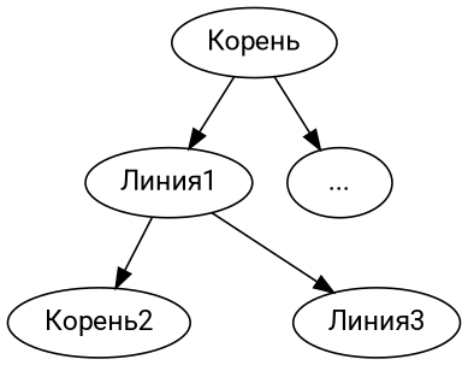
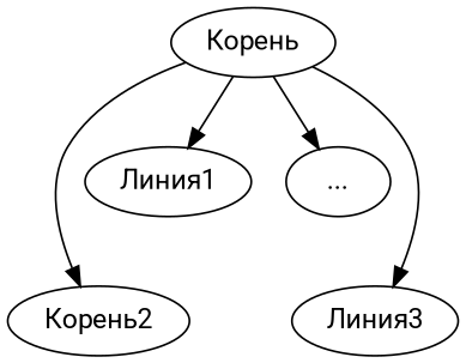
  digraph {
    fontname=Roboto
    node [fontname=Roboto]
    edge [fontname=Roboto]
    "Корень"
    "Линия1"
    n3 [label="Корень2"]
    "..."
    "Линия3"
    "Корень" -> "Линия1"
-   "Линия1" -> n3
+   "Корень" -> n3
    "Корень" -> "..."
-   "Линия1" -> "Линия3"
+   "Корень" -> "Линия3"
  }
